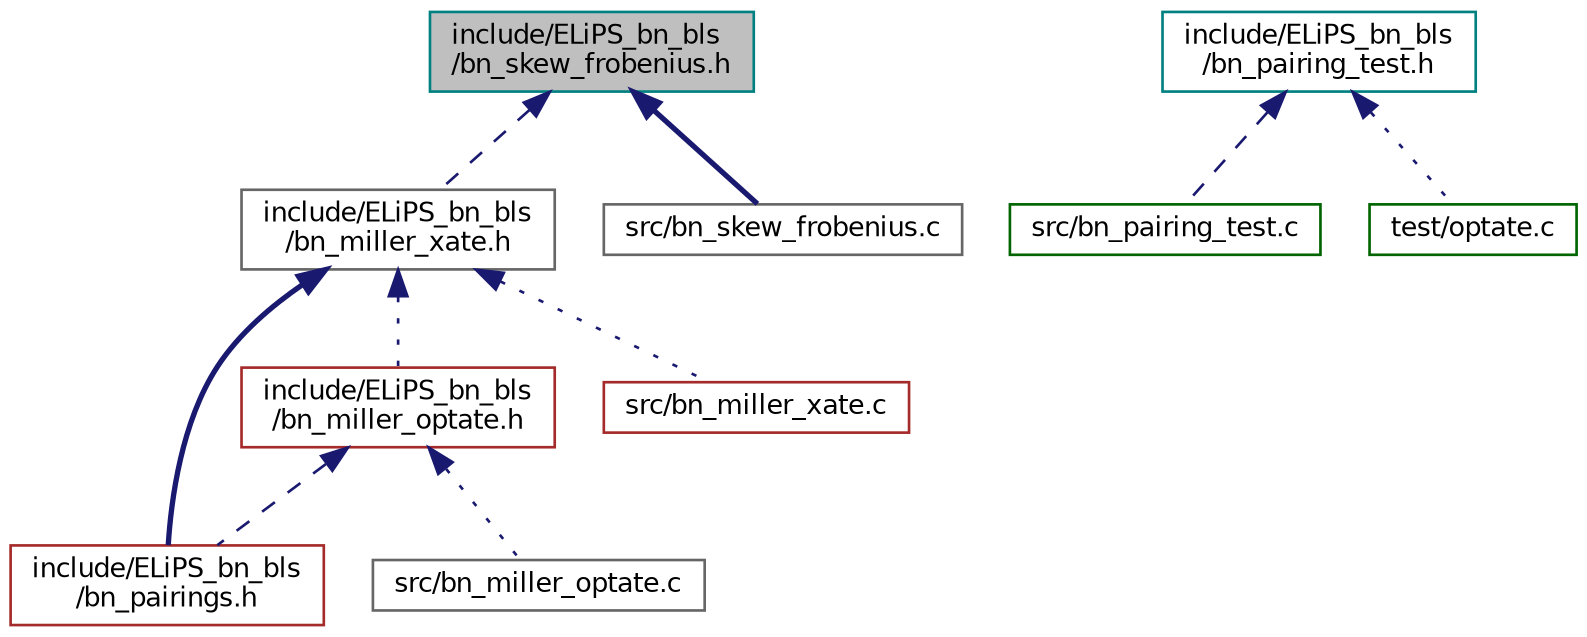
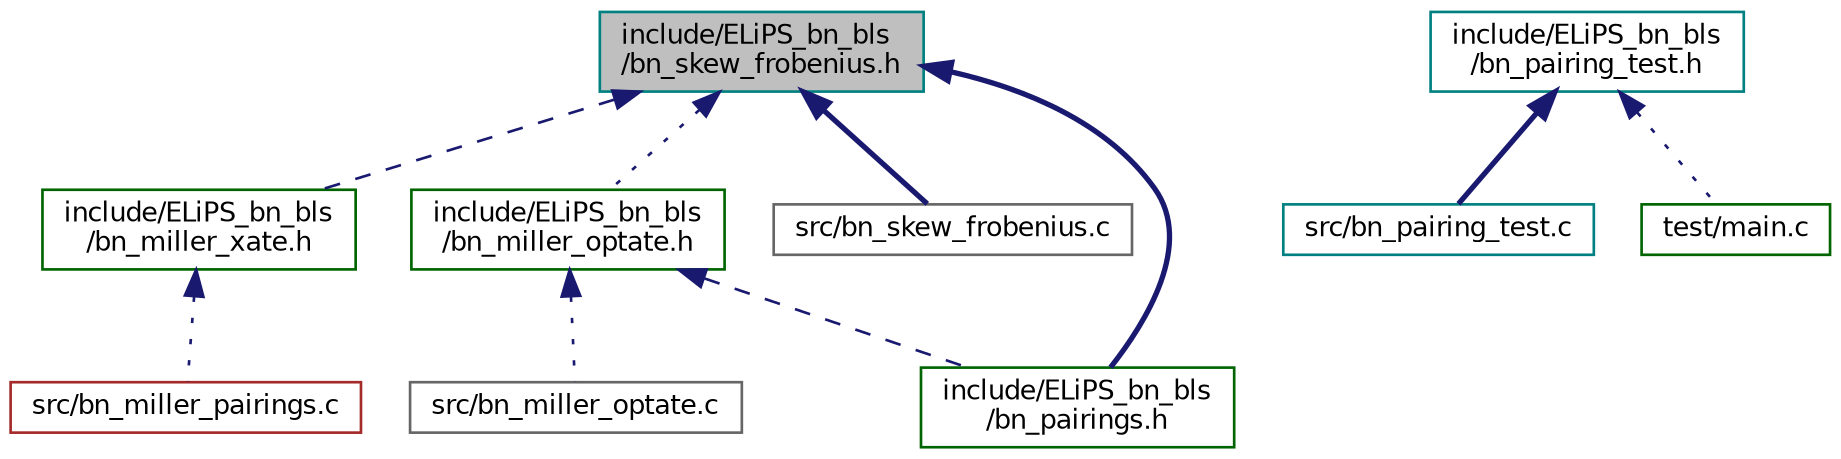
  digraph {
    node [color=brown fillcolor=white fontname=Helvetica fontsize=10 shape=record style=filled]
    edge [color=midnightblue dir=back fontname=Helvetica fontsize=10 labelfontname=Helvetica labelfontsize=10 style=dotted]
    n1 [color=teal fillcolor=grey75 fontcolor=black height=0.2 label="include/ELiPS_bn_bls\l/bn_skew_frobenius.h" width=0.4]
-   n2 [height=0.2 label="include/ELiPS_bn_bls\l/bn_miller_optate.h" width=0.4]
-   n3 [color=gray40 height=0.2 label="include/ELiPS_bn_bls\l/bn_miller_xate.h" width=0.4]
+   n2 [color=darkgreen height=0.2 label="include/ELiPS_bn_bls\l/bn_miller_optate.h" width=0.4]
+   n3 [color=darkgreen height=0.2 label="include/ELiPS_bn_bls\l/bn_miller_xate.h" width=0.4]
    n4 [color=gray40 height=0.2 label="src/bn_skew_frobenius.c" width=0.4]
-   n5 [height=0.2 label="include/ELiPS_bn_bls\l/bn_pairings.h" width=0.4]
+   n5 [color=darkgreen height=0.2 label="include/ELiPS_bn_bls\l/bn_pairings.h" width=0.4]
    n6 [color=gray40 height=0.2 label="src/bn_miller_optate.c" width=0.4]
-   n7 [height=0.2 label="src/bn_miller_xate.c" width=0.4]
+   n7 [height=0.2 label="src/bn_miller_pairings.c" width=0.4]
    n8 [color=teal height=0.2 label="include/ELiPS_bn_bls\l/bn_pairing_test.h" width=0.4]
-   n9 [color=darkgreen height=0.2 label="src/bn_pairing_test.c" width=0.4]
-   n10 [color=darkgreen height=0.2 label="test/optate.c" width=0.4]
-   n3 -> n2
+   n9 [color=teal height=0.2 label="src/bn_pairing_test.c" width=0.4]
+   n10 [color=darkgreen height=0.2 label="test/main.c" width=0.4]
+   n1 -> n2
    n1 -> n3 [style=dashed]
    n1 -> n4 [style=bold]
    n2 -> n5 [style=dashed]
    n2 -> n6
-   n3 -> n5 [style=bold]
+   n1 -> n5 [style=bold]
    n3 -> n7
-   n8 -> n9 [style=dashed]
+   n8 -> n9 [style=bold]
    n8 -> n10
  }
